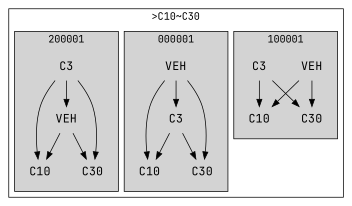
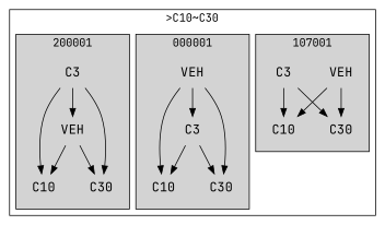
  strict digraph {
    compound=false
    labelloc=t
    fontname="JetBrains Mono"
    node [fontsize=16 shape=plaintext fontname="JetBrains Mono"]
    edge [fontname="JetBrains Mono"]
    n1 [label=VEH]
    n2 [label=C10]
    n3 [label=C30]
    n4 [label=C3]
    n5 [label=VEH]
    n6 [label=C3]
    n7 [label=C10]
    n8 [label=C30]
    n9 [label=VEH]
    n10 [label=C10]
    n11 [label=C30]
    n12 [label=C3]
    subgraph cluster_1 {
      label=">C10~C30"
      subgraph cluster_2 {
-       label=100001
+       label=107001
        style=filled
        n1
        n2
        n3
        n4
      }
      subgraph cluster_3 {
        label=000001
        style=filled
        n5
        n6
        n7
        n8
      }
      subgraph cluster_4 {
        label=200001
        style=filled
        n9
        n10
        n11
        n12
      }
    }
    n1 -> n2
    n1 -> n3
    n4 -> n2
    n4 -> n3
    n5 -> n6
    n5 -> n7
    n5 -> n8
    n6 -> n7
    n6 -> n8
    n9 -> n10
    n9 -> n11
    n12 -> n9
    n12 -> n10
    n12 -> n11
  }
